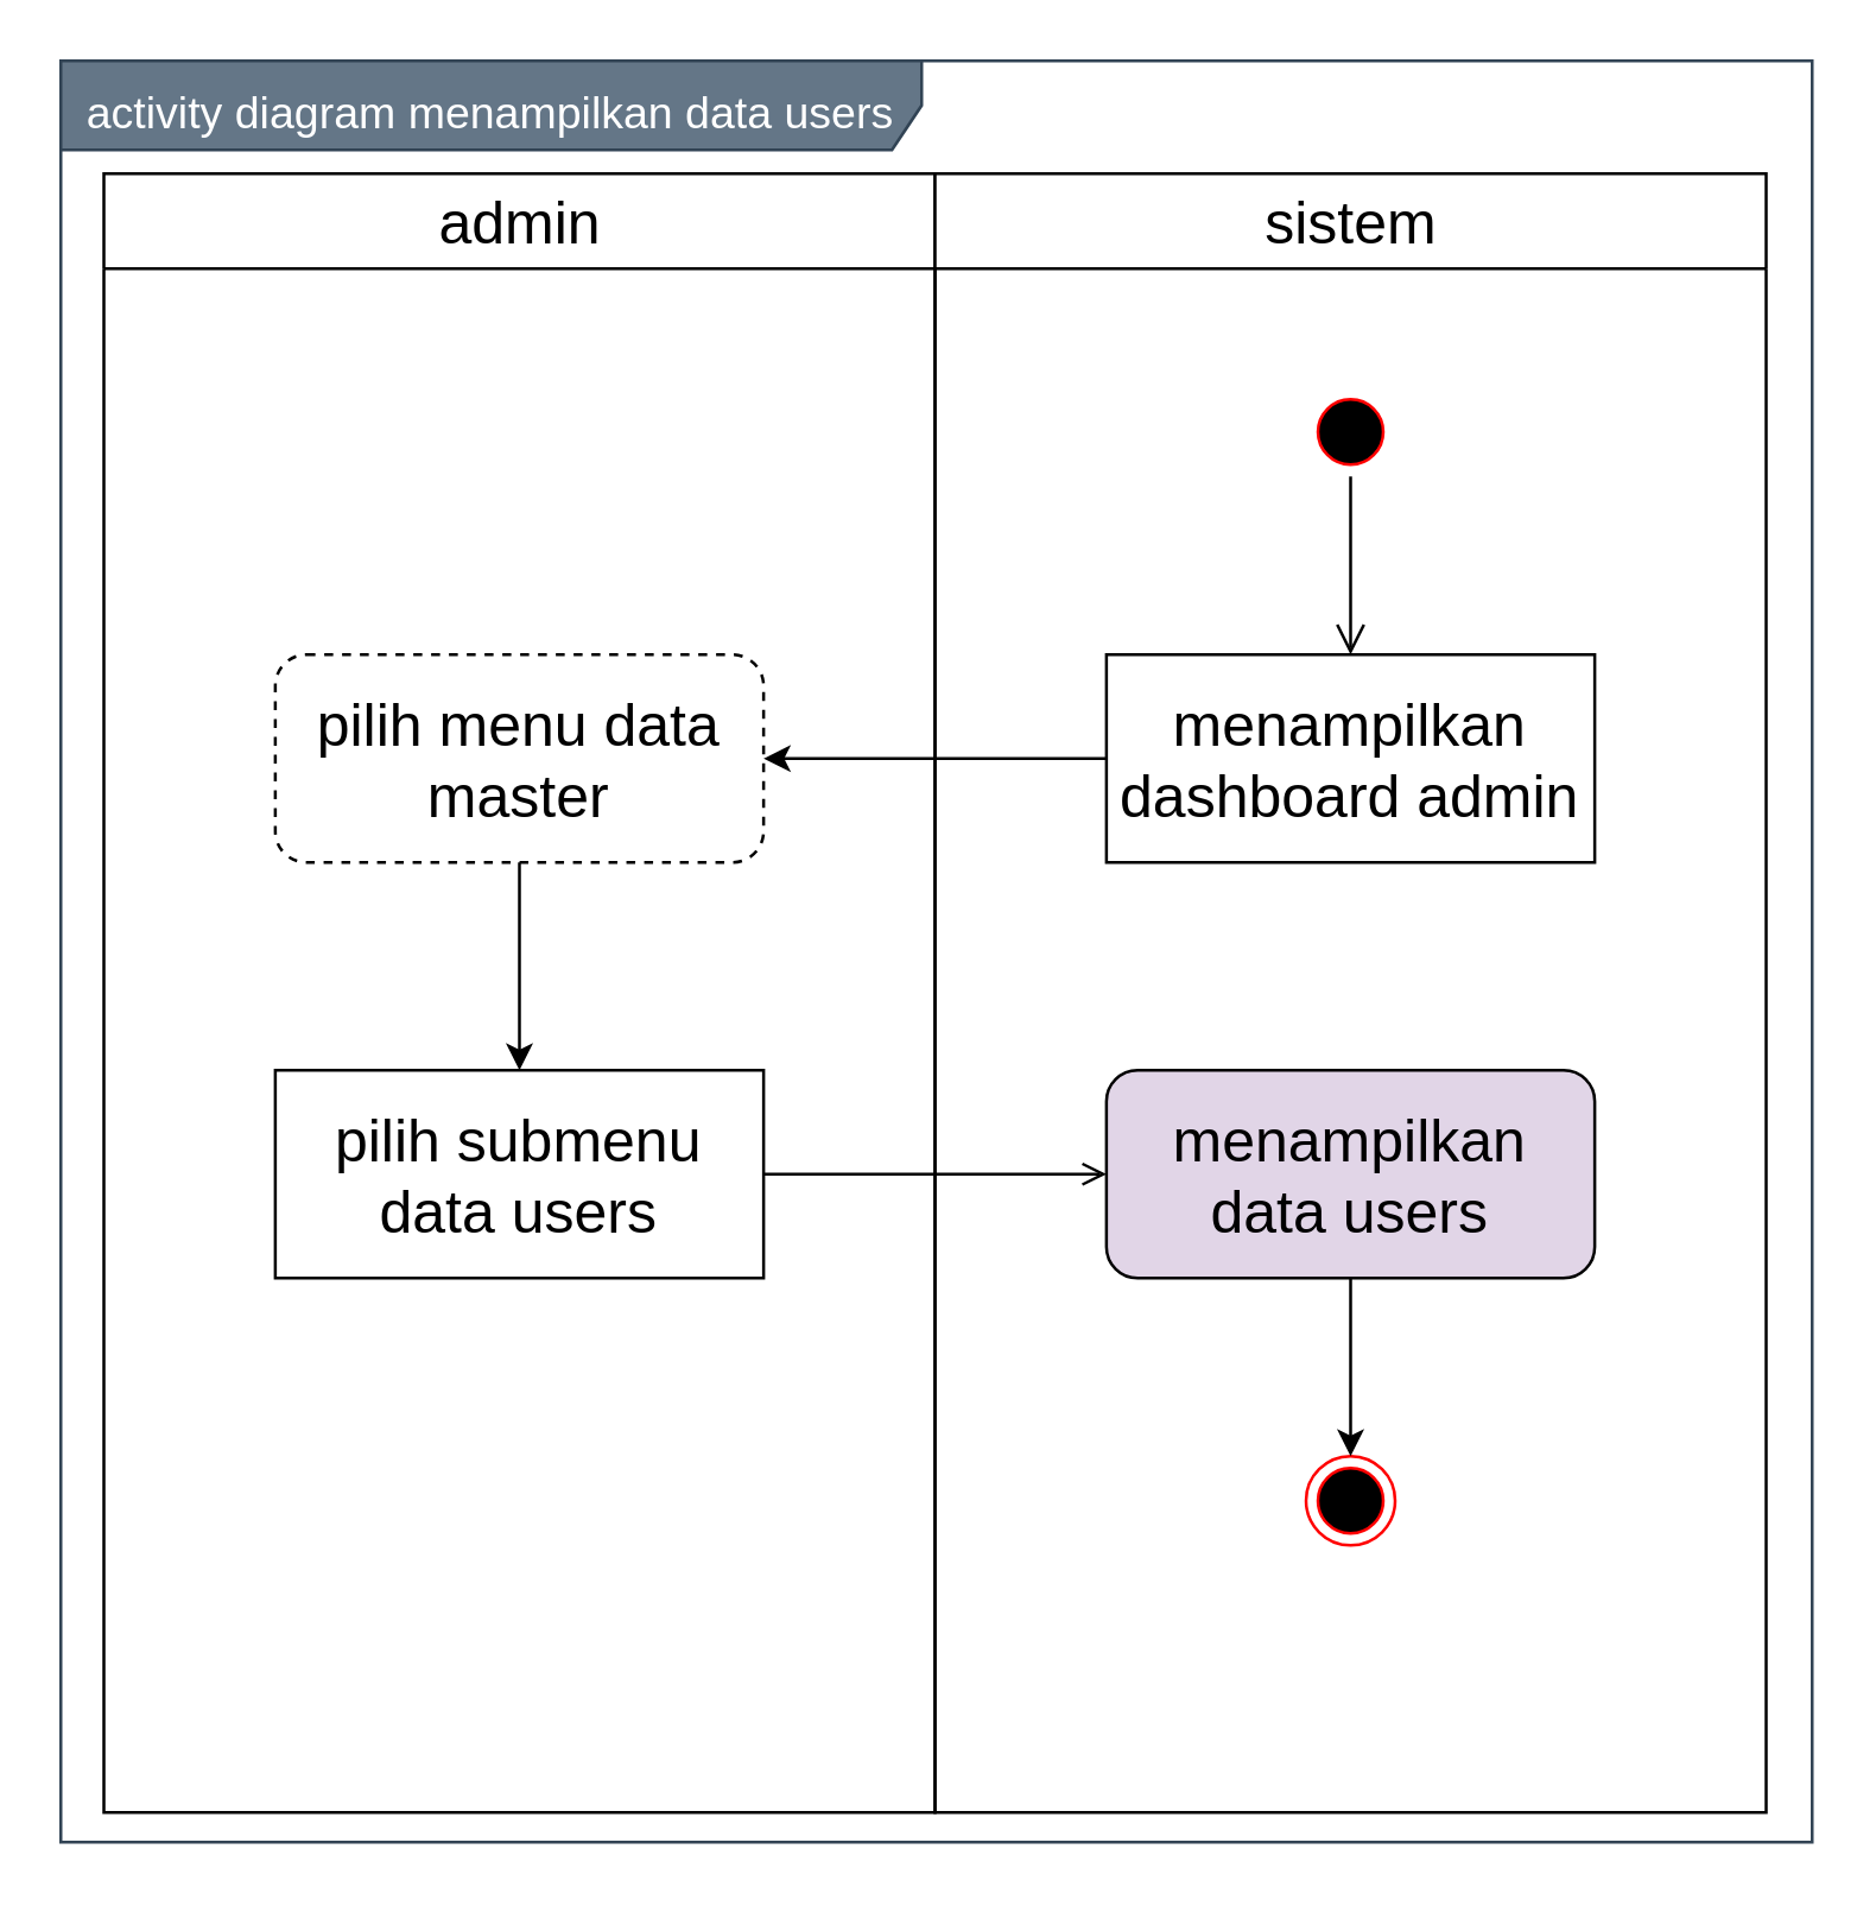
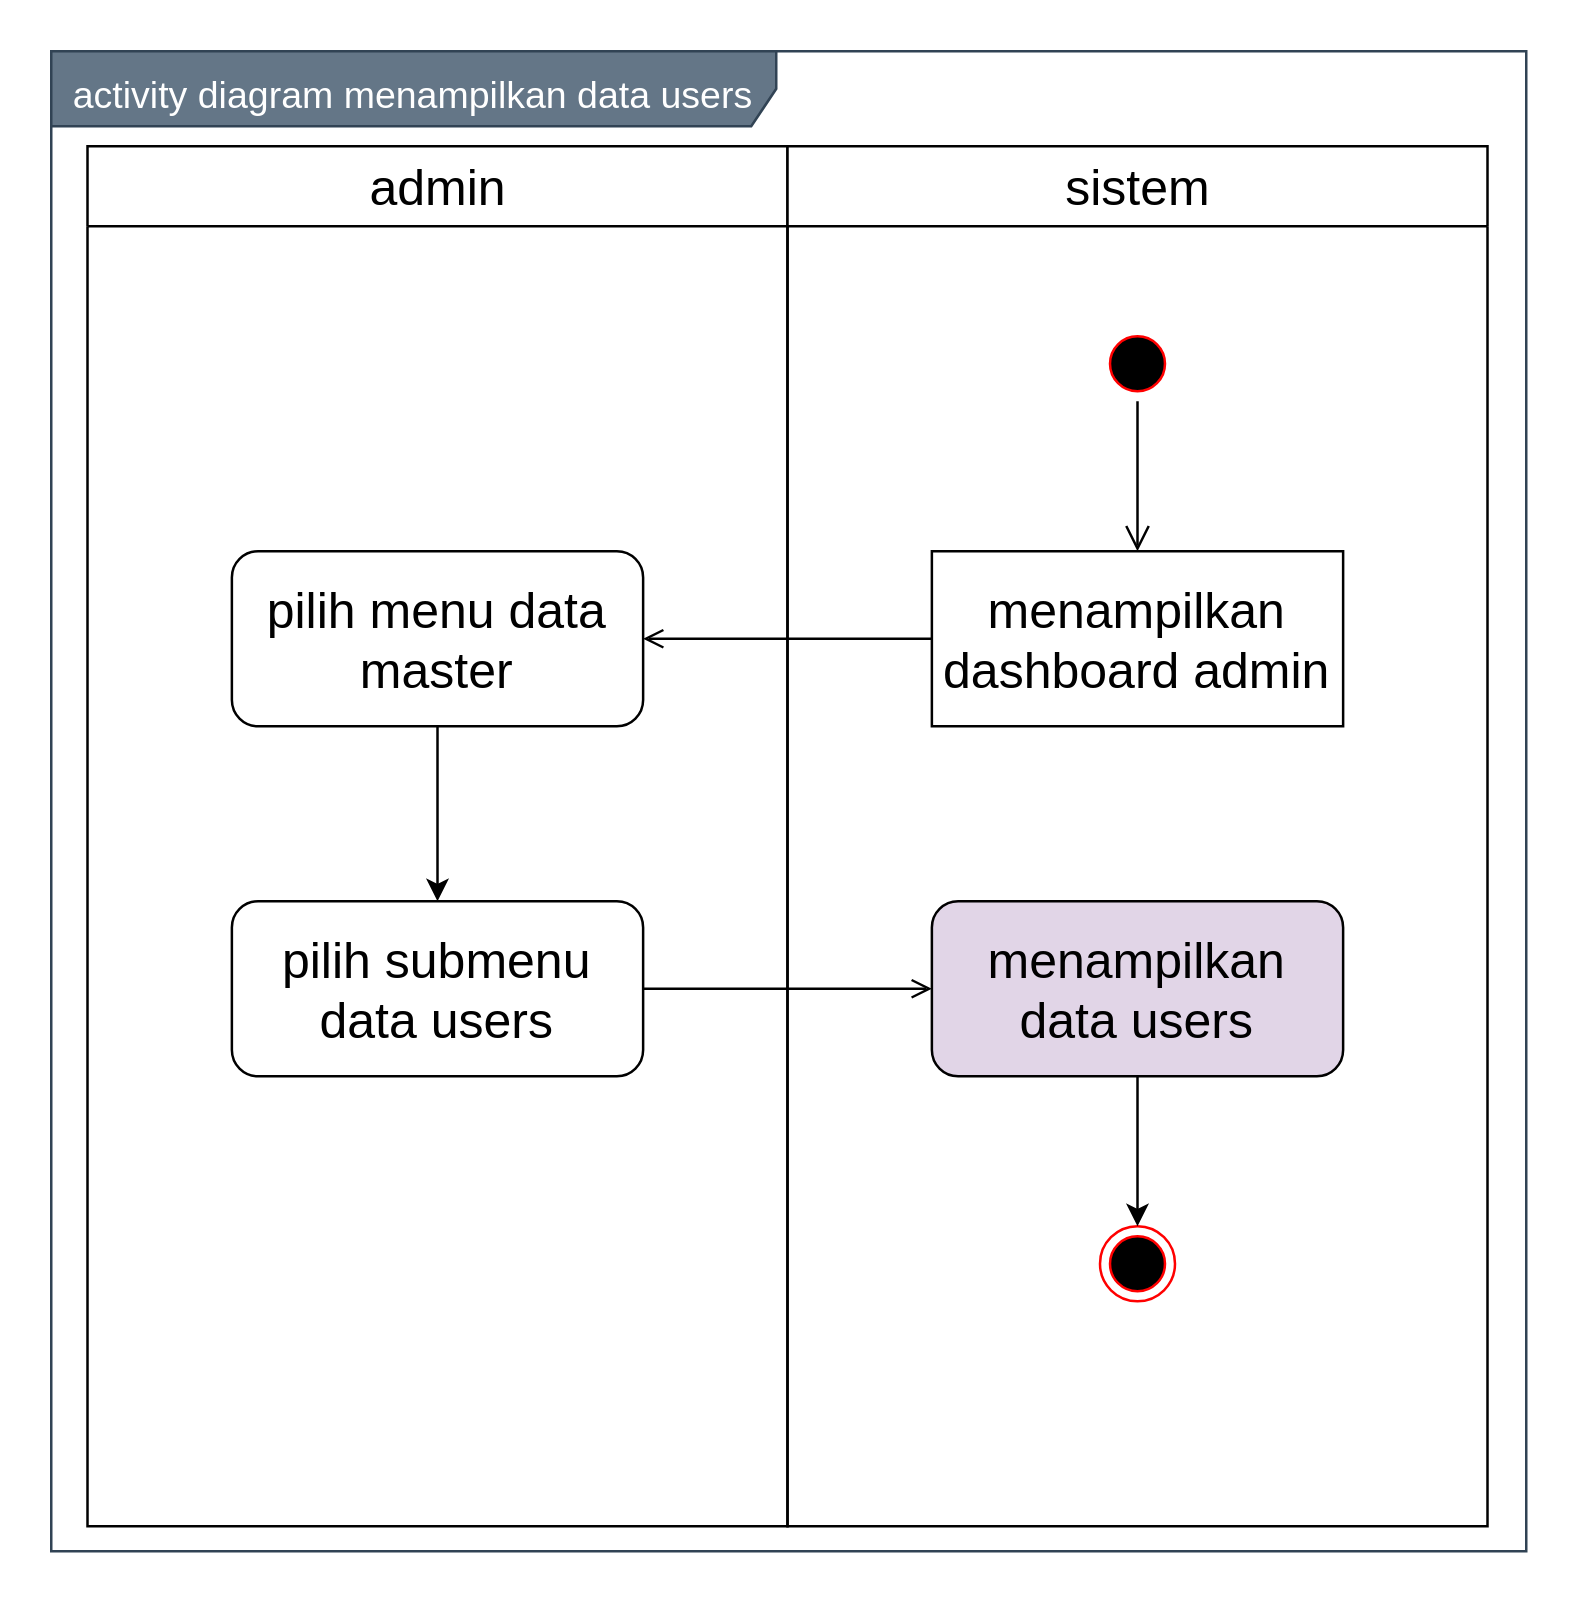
  <mxCell id="0" />
  <mxCell id="1" parent="0" />
  <mxCell id="2" value="&lt;font style=&quot;font-size: 15px&quot;&gt;activity diagram menampilkan data users&lt;/font&gt;" style="shape=umlFrame;whiteSpace=wrap;html=1;fontSize=20;align=center;width=290;height=30;fillColor=#647687;strokeColor=#314354;fontColor=#ffffff;" vertex="1" parent="1"><mxGeometry x="20" y="20" width="590" height="600" as="geometry" /></mxCell>
  <mxCell id="3" value="admin" style="swimlane;whiteSpace=wrap;fontSize=20;fontStyle=0;startSize=32;" vertex="1" parent="1"><mxGeometry x="34.5" y="58" width="280" height="552" as="geometry" /></mxCell>
  <mxCell id="4" value="" style="ellipse;html=1;shape=startState;fillColor=#000000;strokeColor=#ff0000;" vertex="1" parent="3"><mxGeometry x="405" y="72" width="30" height="30" as="geometry" /></mxCell>
  <mxCell id="5" value="sistem" style="swimlane;whiteSpace=wrap;fontSize=20;fontStyle=0;startSize=32;" vertex="1" parent="1"><mxGeometry x="314.5" y="58" width="280" height="552" as="geometry" /></mxCell>
  <mxCell id="6" value="menampilkan data users" style="rounded=1;whiteSpace=wrap;html=1;fontSize=20;align=center;fillColor=#e1d5e7;" vertex="1" parent="5"><mxGeometry x="57.75" y="302" width="164.5" height="70" as="geometry" /></mxCell>
  <mxCell id="7" value="" style="ellipse;html=1;shape=endState;fillColor=#000000;strokeColor=#ff0000;" vertex="1" parent="5"><mxGeometry x="125" y="432" width="30" height="30" as="geometry" /></mxCell>
  <mxCell id="8" value="" style="endArrow=classic;html=1;entryX=0.5;entryY=0;entryDx=0;entryDy=0;exitX=0.5;exitY=1;exitDx=0;exitDy=0;" edge="1" parent="5" source="6" target="7"><mxGeometry width="50" height="50" relative="1" as="geometry"><mxPoint x="-37.75" y="357" as="sourcePoint" /><mxPoint x="77.75" y="357" as="targetPoint" /></mxGeometry></mxCell>
  <mxCell id="9" value="menampilkan dashboard admin" style="whiteSpace=wrap;html=1;fontSize=20;align=center;rounded=0;" vertex="1" parent="1"><mxGeometry x="372.25" y="220" width="164.5" height="70" as="geometry" /></mxCell>
  <mxCell id="10" value="" style="edgeStyle=orthogonalEdgeStyle;html=1;verticalAlign=bottom;endArrow=open;endSize=8;entryX=0.5;entryY=0;entryDx=0;entryDy=0;" edge="1" source="4" parent="1" target="9"><mxGeometry relative="1" as="geometry"><mxPoint x="454.5" y="220" as="targetPoint" /></mxGeometry></mxCell>
- <mxCell id="11" value="pilih menu data master" style="rounded=1;whiteSpace=wrap;html=1;fontSize=20;align=center;dashed=1;" vertex="1" parent="1"><mxGeometry x="92.25" y="220" width="164.5" height="70" as="geometry" /></mxCell>
- <mxCell id="12" value="pilih submenu data users" style="whiteSpace=wrap;html=1;fontSize=20;align=center;rounded=0;" vertex="1" parent="1"><mxGeometry x="92.25" y="360" width="164.5" height="70" as="geometry" /></mxCell>
- <mxCell id="13" value="" style="endArrow=classic;html=1;entryX=1;entryY=0.5;entryDx=0;entryDy=0;exitX=0;exitY=0.5;exitDx=0;exitDy=0;" edge="1" parent="1" source="9" target="11"><mxGeometry width="50" height="50" relative="1" as="geometry"><mxPoint x="330" y="300" as="sourcePoint" /><mxPoint x="250" y="260" as="targetPoint" /></mxGeometry></mxCell>
+ <mxCell id="11" value="pilih menu data master" style="rounded=1;whiteSpace=wrap;html=1;fontSize=20;align=center;" vertex="1" parent="1"><mxGeometry x="92.25" y="220" width="164.5" height="70" as="geometry" /></mxCell>
+ <mxCell id="12" value="pilih submenu data users" style="rounded=1;whiteSpace=wrap;html=1;fontSize=20;align=center;" vertex="1" parent="1"><mxGeometry x="92.25" y="360" width="164.5" height="70" as="geometry" /></mxCell>
+ <mxCell id="13" value="" style="endArrow=open;html=1;entryX=1;entryY=0.5;entryDx=0;entryDy=0;exitX=0;exitY=0.5;exitDx=0;exitDy=0;" edge="1" parent="1" source="9" target="11"><mxGeometry width="50" height="50" relative="1" as="geometry"><mxPoint x="330" y="300" as="sourcePoint" /><mxPoint x="250" y="260" as="targetPoint" /></mxGeometry></mxCell>
  <mxCell id="14" value="" style="endArrow=open;html=1;entryX=0;entryY=0.5;entryDx=0;entryDy=0;exitX=1;exitY=0.5;exitDx=0;exitDy=0;" edge="1" parent="1" source="12" target="6"><mxGeometry width="50" height="50" relative="1" as="geometry"><mxPoint x="330" y="300" as="sourcePoint" /><mxPoint x="380" y="250" as="targetPoint" /></mxGeometry></mxCell>
  <mxCell id="15" value="" style="endArrow=classic;html=1;entryX=0.5;entryY=0;entryDx=0;entryDy=0;exitX=0.5;exitY=1;exitDx=0;exitDy=0;" edge="1" parent="1" source="11" target="12"><mxGeometry width="50" height="50" relative="1" as="geometry"><mxPoint x="266.75" y="405" as="sourcePoint" /><mxPoint x="382.25" y="405" as="targetPoint" /></mxGeometry></mxCell>
